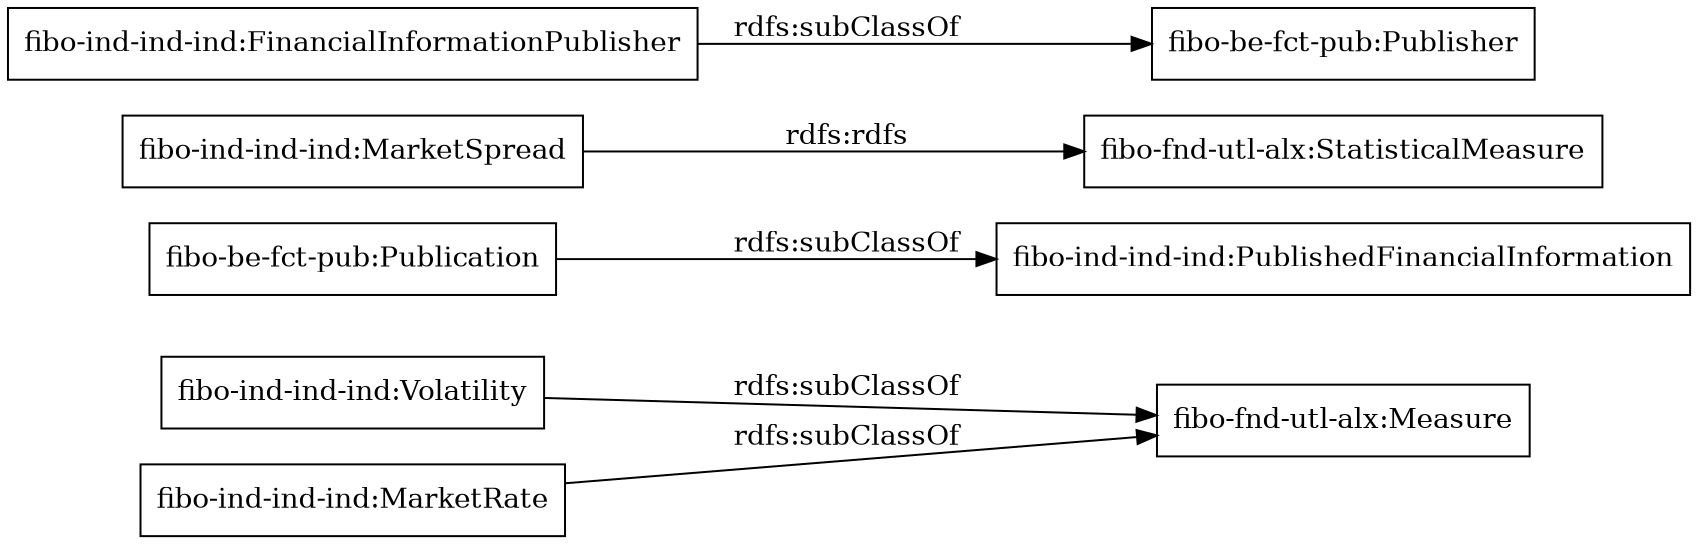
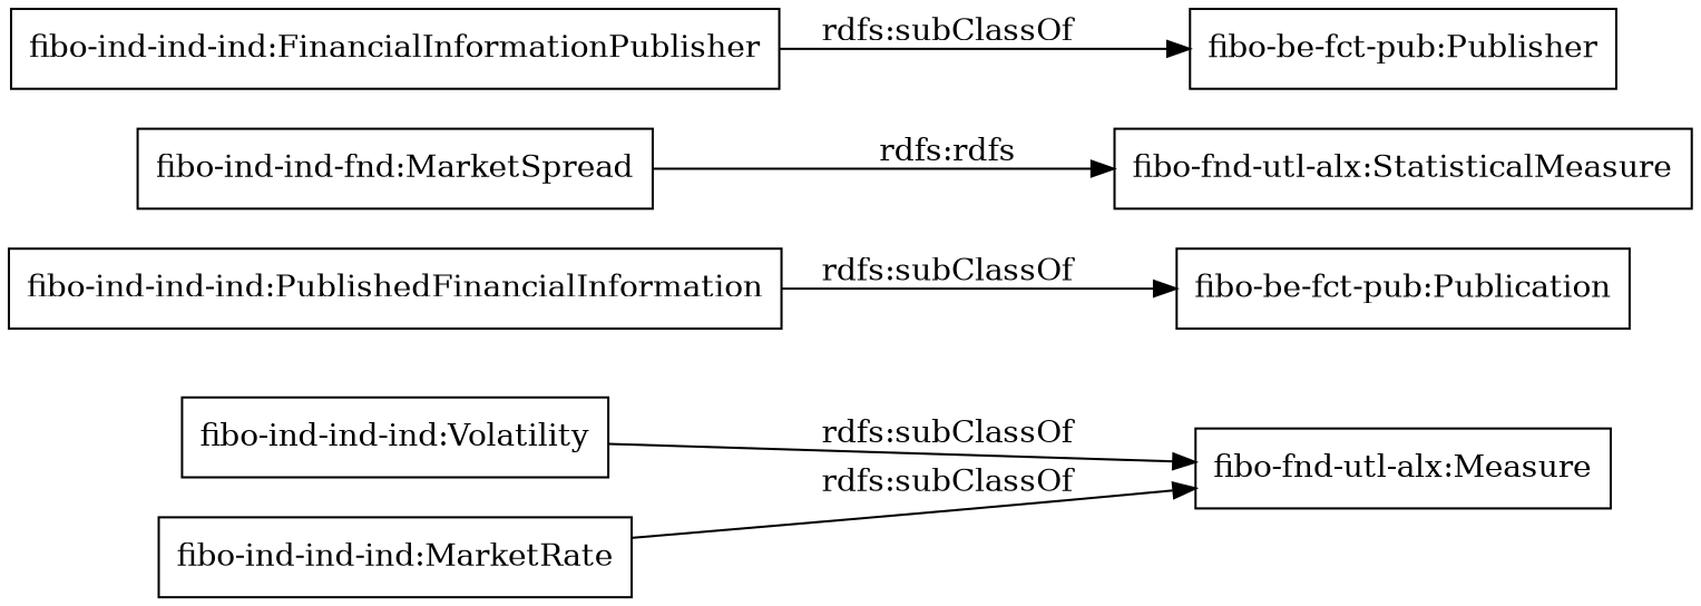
  digraph {
    rankdir=LR
    node [color=black shape=rectangle]
    "fibo-ind-ind-ind:Volatility"
    "fibo-fnd-utl-alx:Measure"
    "fibo-ind-ind-ind:PublishedFinancialInformation"
    "fibo-be-fct-pub:Publication"
-   "fibo-ind-ind-ind:MarketSpread"
+   "fibo-ind-ind-ind:MarketSpread" [label="fibo-ind-ind-fnd:MarketSpread"]
    "fibo-fnd-utl-alx:StatisticalMeasure"
    "fibo-ind-ind-ind:MarketRate"
    "fibo-ind-ind-ind:FinancialInformationPublisher"
    "fibo-be-fct-pub:Publisher"
    "fibo-ind-ind-ind:Volatility" -> "fibo-fnd-utl-alx:Measure" [label="rdfs:subClassOf"]
-   "fibo-be-fct-pub:Publication" -> "fibo-ind-ind-ind:PublishedFinancialInformation" [label="rdfs:subClassOf"]
+   "fibo-ind-ind-ind:PublishedFinancialInformation" -> "fibo-be-fct-pub:Publication" [label="rdfs:subClassOf"]
    "fibo-ind-ind-ind:MarketSpread" -> "fibo-fnd-utl-alx:StatisticalMeasure" [label="rdfs:rdfs"]
    "fibo-ind-ind-ind:MarketRate" -> "fibo-fnd-utl-alx:Measure" [label="rdfs:subClassOf"]
    "fibo-ind-ind-ind:FinancialInformationPublisher" -> "fibo-be-fct-pub:Publisher" [label="rdfs:subClassOf"]
  }
